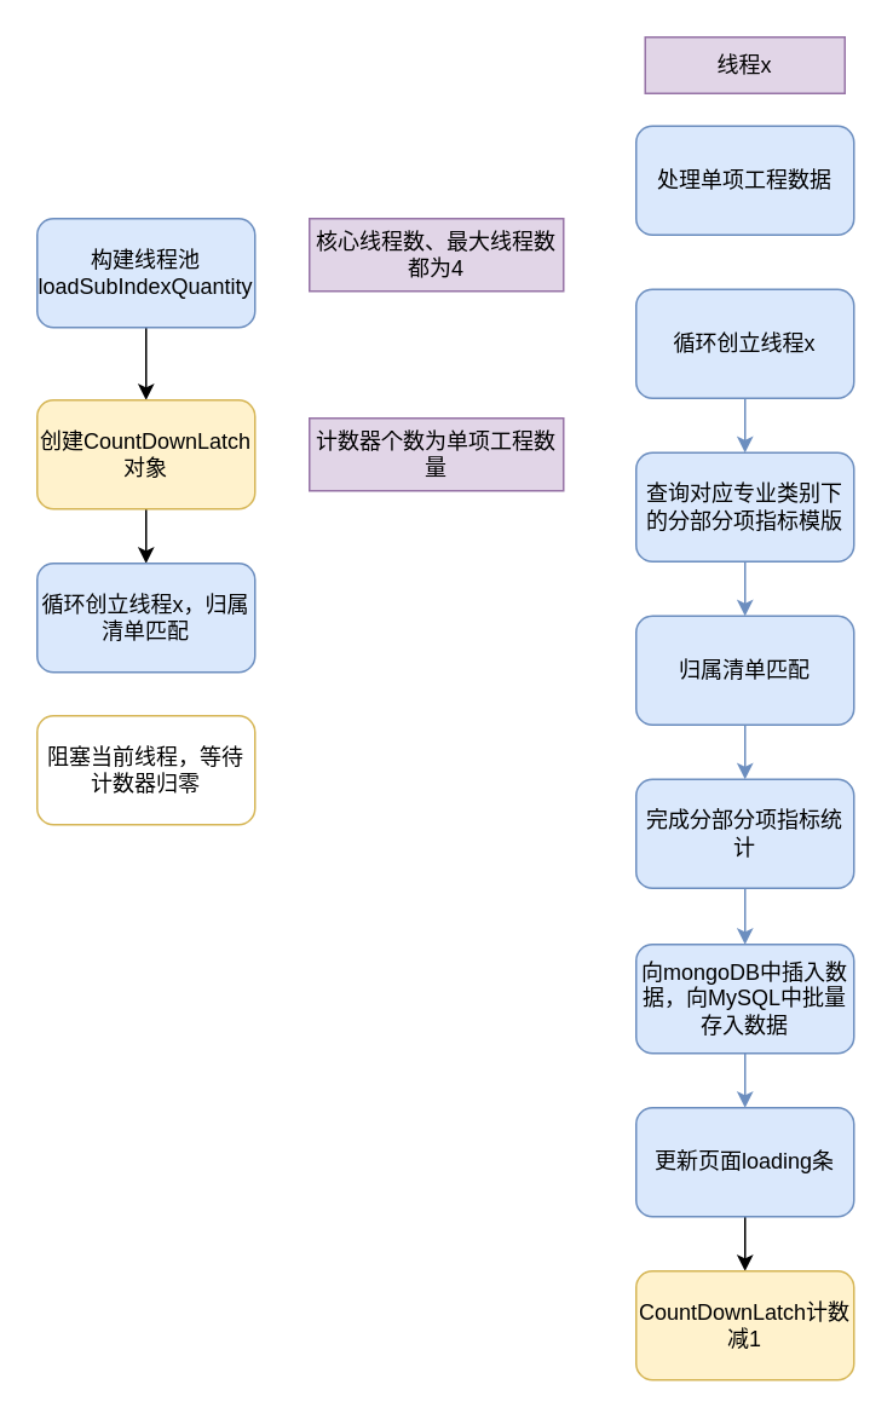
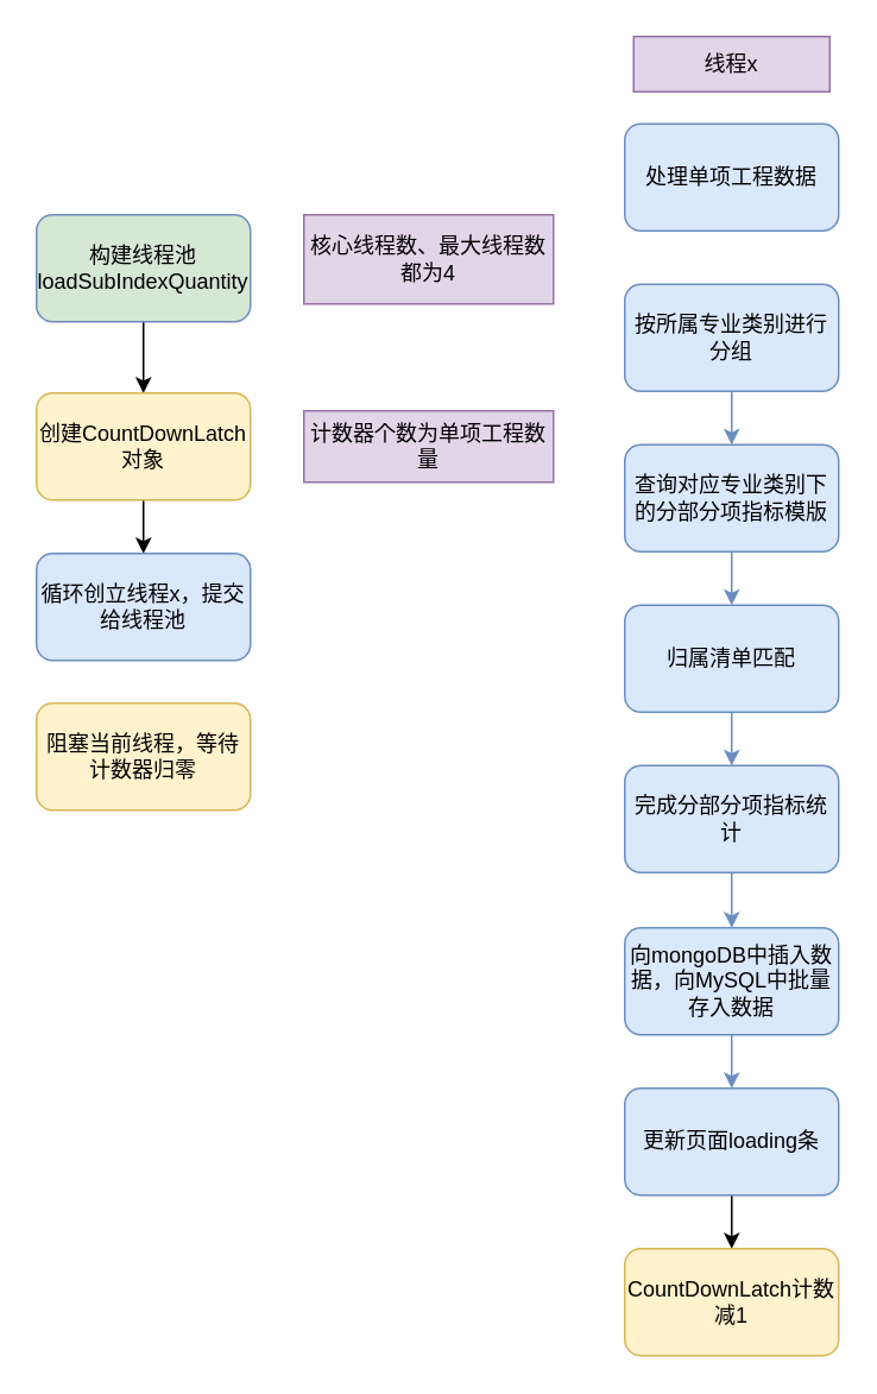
  <mxCell id="0" />
  <mxCell id="1" parent="0" />
  <mxCell id="2" style="edgeStyle=orthogonalEdgeStyle;rounded=0;orthogonalLoop=1;jettySize=auto;html=1;entryX=0.5;entryY=0;entryDx=0;entryDy=0;" edge="1" parent="1" source="3" target="6"><mxGeometry relative="1" as="geometry" /></mxCell>
- <mxCell id="3" value="构建线程池loadSubIndexQuantity" style="rounded=1;whiteSpace=wrap;html=1;fillColor=#dae8fc;strokeColor=#6c8ebf;" vertex="1" parent="1"><mxGeometry x="20" y="120" width="120" height="60" as="geometry" /></mxCell>
- <mxCell id="4" value="核心线程数、最大线程数都为4" style="rounded=0;whiteSpace=wrap;html=1;fillColor=#e1d5e7;strokeColor=#9673a6;" vertex="1" parent="1"><mxGeometry x="170" y="120" width="140" height="40" as="geometry" /></mxCell>
+ <mxCell id="3" value="构建线程池loadSubIndexQuantity" style="rounded=1;whiteSpace=wrap;html=1;fillColor=#d5e8d4;strokeColor=#6c8ebf;" vertex="1" parent="1"><mxGeometry x="20" y="120" width="120" height="60" as="geometry" /></mxCell>
+ <mxCell id="4" value="核心线程数、最大线程数都为4" style="rounded=0;whiteSpace=wrap;html=1;fillColor=#e1d5e7;strokeColor=#9673a6;" vertex="1" parent="1"><mxGeometry x="170" y="120" width="140" height="50" as="geometry" /></mxCell>
  <mxCell id="5" style="edgeStyle=orthogonalEdgeStyle;rounded=0;orthogonalLoop=1;jettySize=auto;html=1;entryX=0.5;entryY=0;entryDx=0;entryDy=0;" edge="1" parent="1" source="6" target="8"><mxGeometry relative="1" as="geometry" /></mxCell>
  <mxCell id="6" value="创建CountDownLatch对象" style="rounded=1;whiteSpace=wrap;html=1;fillColor=#fff2cc;strokeColor=#d6b656;" vertex="1" parent="1"><mxGeometry x="20" y="220" width="120" height="60" as="geometry" /></mxCell>
  <mxCell id="7" value="计数器个数为单项工程数量" style="rounded=0;whiteSpace=wrap;html=1;fillColor=#e1d5e7;strokeColor=#9673a6;" vertex="1" parent="1"><mxGeometry x="170" y="230" width="140" height="40" as="geometry" /></mxCell>
- <mxCell id="8" value="循环创立线程x，归属清单匹配" style="rounded=1;whiteSpace=wrap;html=1;fillColor=#dae8fc;strokeColor=#6c8ebf;" vertex="1" parent="1"><mxGeometry x="20" y="310" width="120" height="60" as="geometry" /></mxCell>
+ <mxCell id="8" value="循环创立线程x，提交给线程池" style="rounded=1;whiteSpace=wrap;html=1;fillColor=#dae8fc;strokeColor=#6c8ebf;" vertex="1" parent="1"><mxGeometry x="20" y="310" width="120" height="60" as="geometry" /></mxCell>
  <mxCell id="9" value="处理单项工程数据" style="rounded=1;whiteSpace=wrap;html=1;fillColor=#dae8fc;strokeColor=#6c8ebf;" vertex="1" parent="1"><mxGeometry x="350" y="69" width="120" height="60" as="geometry" /></mxCell>
  <mxCell id="10" style="edgeStyle=orthogonalEdgeStyle;rounded=0;orthogonalLoop=1;jettySize=auto;html=1;entryX=0.5;entryY=0;entryDx=0;entryDy=0;fillColor=#dae8fc;strokeColor=#6c8ebf;" edge="1" parent="1" source="11" target="13"><mxGeometry relative="1" as="geometry" /></mxCell>
- <mxCell id="11" value="循环创立线程x" style="rounded=1;whiteSpace=wrap;html=1;fillColor=#dae8fc;strokeColor=#6c8ebf;" vertex="1" parent="1"><mxGeometry x="350" y="159" width="120" height="60" as="geometry" /></mxCell>
+ <mxCell id="11" value="按所属专业类别进行分组" style="rounded=1;whiteSpace=wrap;html=1;fillColor=#dae8fc;strokeColor=#6c8ebf;" vertex="1" parent="1"><mxGeometry x="350" y="159" width="120" height="60" as="geometry" /></mxCell>
  <mxCell id="12" style="edgeStyle=orthogonalEdgeStyle;rounded=0;orthogonalLoop=1;jettySize=auto;html=1;entryX=0.5;entryY=0;entryDx=0;entryDy=0;fillColor=#dae8fc;strokeColor=#6c8ebf;" edge="1" parent="1" source="13" target="15"><mxGeometry relative="1" as="geometry" /></mxCell>
  <mxCell id="13" value="查询对应专业类别下的分部分项指标模版" style="rounded=1;whiteSpace=wrap;html=1;fillColor=#dae8fc;strokeColor=#6c8ebf;" vertex="1" parent="1"><mxGeometry x="350" y="249" width="120" height="60" as="geometry" /></mxCell>
  <mxCell id="14" style="edgeStyle=orthogonalEdgeStyle;rounded=0;orthogonalLoop=1;jettySize=auto;html=1;fillColor=#dae8fc;strokeColor=#6c8ebf;" edge="1" parent="1" source="15" target="17"><mxGeometry relative="1" as="geometry" /></mxCell>
  <mxCell id="15" value="归属清单匹配" style="rounded=1;whiteSpace=wrap;html=1;fillColor=#dae8fc;strokeColor=#6c8ebf;" vertex="1" parent="1"><mxGeometry x="350" y="339" width="120" height="60" as="geometry" /></mxCell>
  <mxCell id="16" style="edgeStyle=orthogonalEdgeStyle;rounded=0;orthogonalLoop=1;jettySize=auto;html=1;entryX=0.5;entryY=0;entryDx=0;entryDy=0;fillColor=#dae8fc;strokeColor=#6c8ebf;" edge="1" parent="1" source="17" target="19"><mxGeometry relative="1" as="geometry" /></mxCell>
  <mxCell id="17" value="完成分部分项指标统计" style="rounded=1;whiteSpace=wrap;html=1;fillColor=#dae8fc;strokeColor=#6c8ebf;" vertex="1" parent="1"><mxGeometry x="350" y="429" width="120" height="60" as="geometry" /></mxCell>
  <mxCell id="18" style="edgeStyle=orthogonalEdgeStyle;rounded=0;orthogonalLoop=1;jettySize=auto;html=1;entryX=0.5;entryY=0;entryDx=0;entryDy=0;fillColor=#dae8fc;strokeColor=#6c8ebf;" edge="1" parent="1" source="19" target="21"><mxGeometry relative="1" as="geometry"><mxPoint x="410" y="620" as="targetPoint" /></mxGeometry></mxCell>
  <mxCell id="19" value="向mongoDB中插入数据，向MySQL中批量存入数据" style="rounded=1;whiteSpace=wrap;html=1;fillColor=#dae8fc;strokeColor=#6c8ebf;" vertex="1" parent="1"><mxGeometry x="350" y="520" width="120" height="60" as="geometry" /></mxCell>
  <mxCell id="20" style="edgeStyle=orthogonalEdgeStyle;rounded=0;orthogonalLoop=1;jettySize=auto;html=1;entryX=0.5;entryY=0;entryDx=0;entryDy=0;" edge="1" parent="1" source="21" target="24"><mxGeometry relative="1" as="geometry"><mxPoint x="410" y="700" as="targetPoint" /></mxGeometry></mxCell>
  <mxCell id="21" value="更新页面loading条" style="rounded=1;whiteSpace=wrap;html=1;fillColor=#dae8fc;strokeColor=#6c8ebf;" vertex="1" parent="1"><mxGeometry x="350" y="610" width="120" height="60" as="geometry" /></mxCell>
  <mxCell id="22" value="线程x" style="rounded=0;whiteSpace=wrap;html=1;fillColor=#e1d5e7;strokeColor=#9673a6;" vertex="1" parent="1"><mxGeometry x="355" y="20" width="110" height="31" as="geometry" /></mxCell>
- <mxCell id="23" value="阻塞当前线程，等待计数器归零" style="rounded=1;whiteSpace=wrap;html=1;fillColor=#ffffff;strokeColor=#d6b656;" vertex="1" parent="1"><mxGeometry x="20" y="394" width="120" height="60" as="geometry" /></mxCell>
+ <mxCell id="23" value="阻塞当前线程，等待计数器归零" style="rounded=1;whiteSpace=wrap;html=1;fillColor=#fff2cc;strokeColor=#d6b656;" vertex="1" parent="1"><mxGeometry x="20" y="394" width="120" height="60" as="geometry" /></mxCell>
  <mxCell id="24" value="CountDownLatch计数减1" style="rounded=1;whiteSpace=wrap;html=1;fillColor=#fff2cc;strokeColor=#d6b656;" vertex="1" parent="1"><mxGeometry x="350" y="700" width="120" height="60" as="geometry" /></mxCell>
